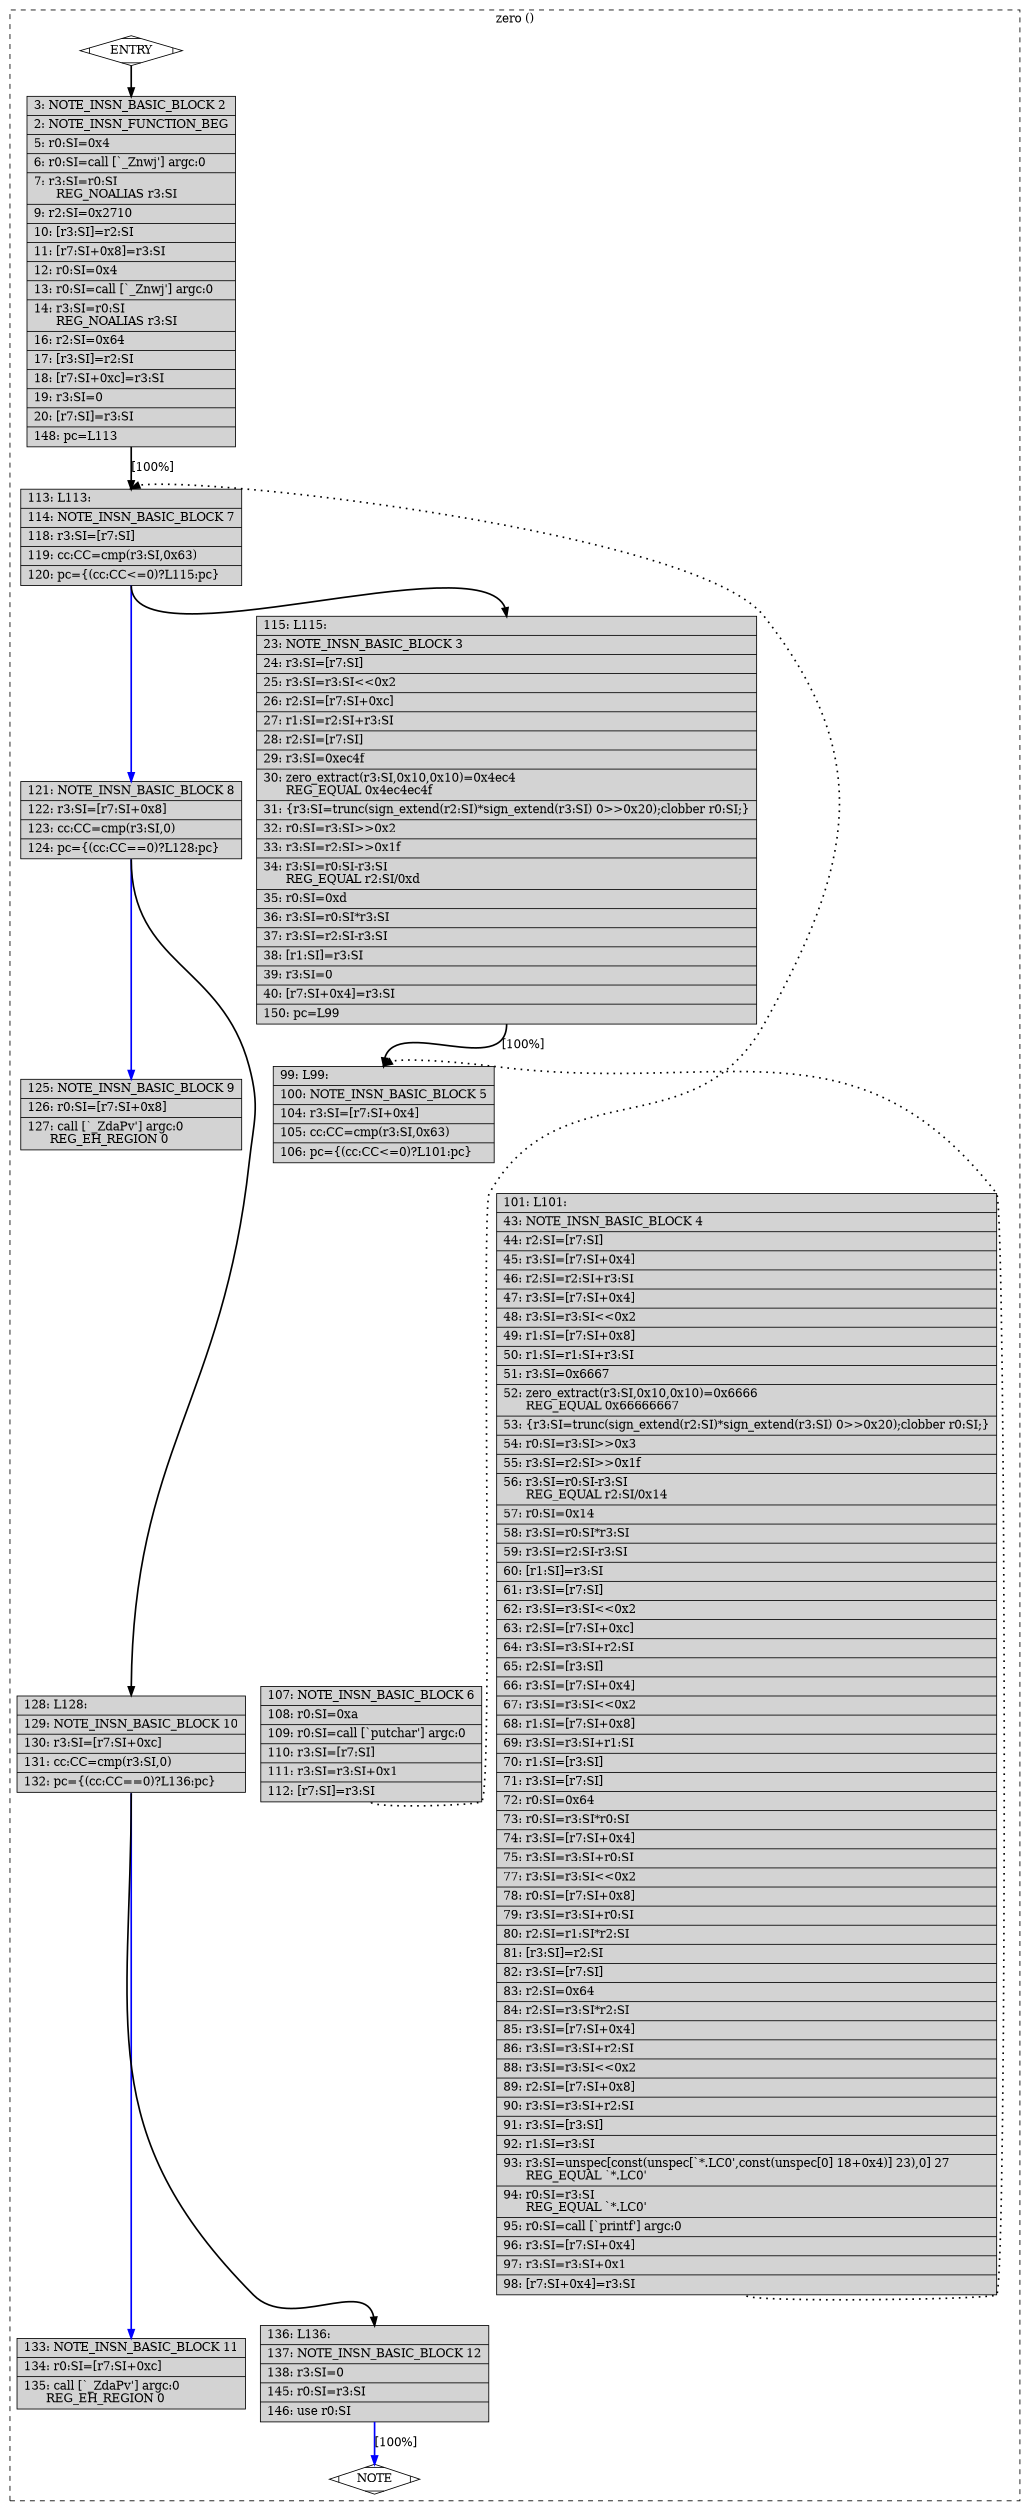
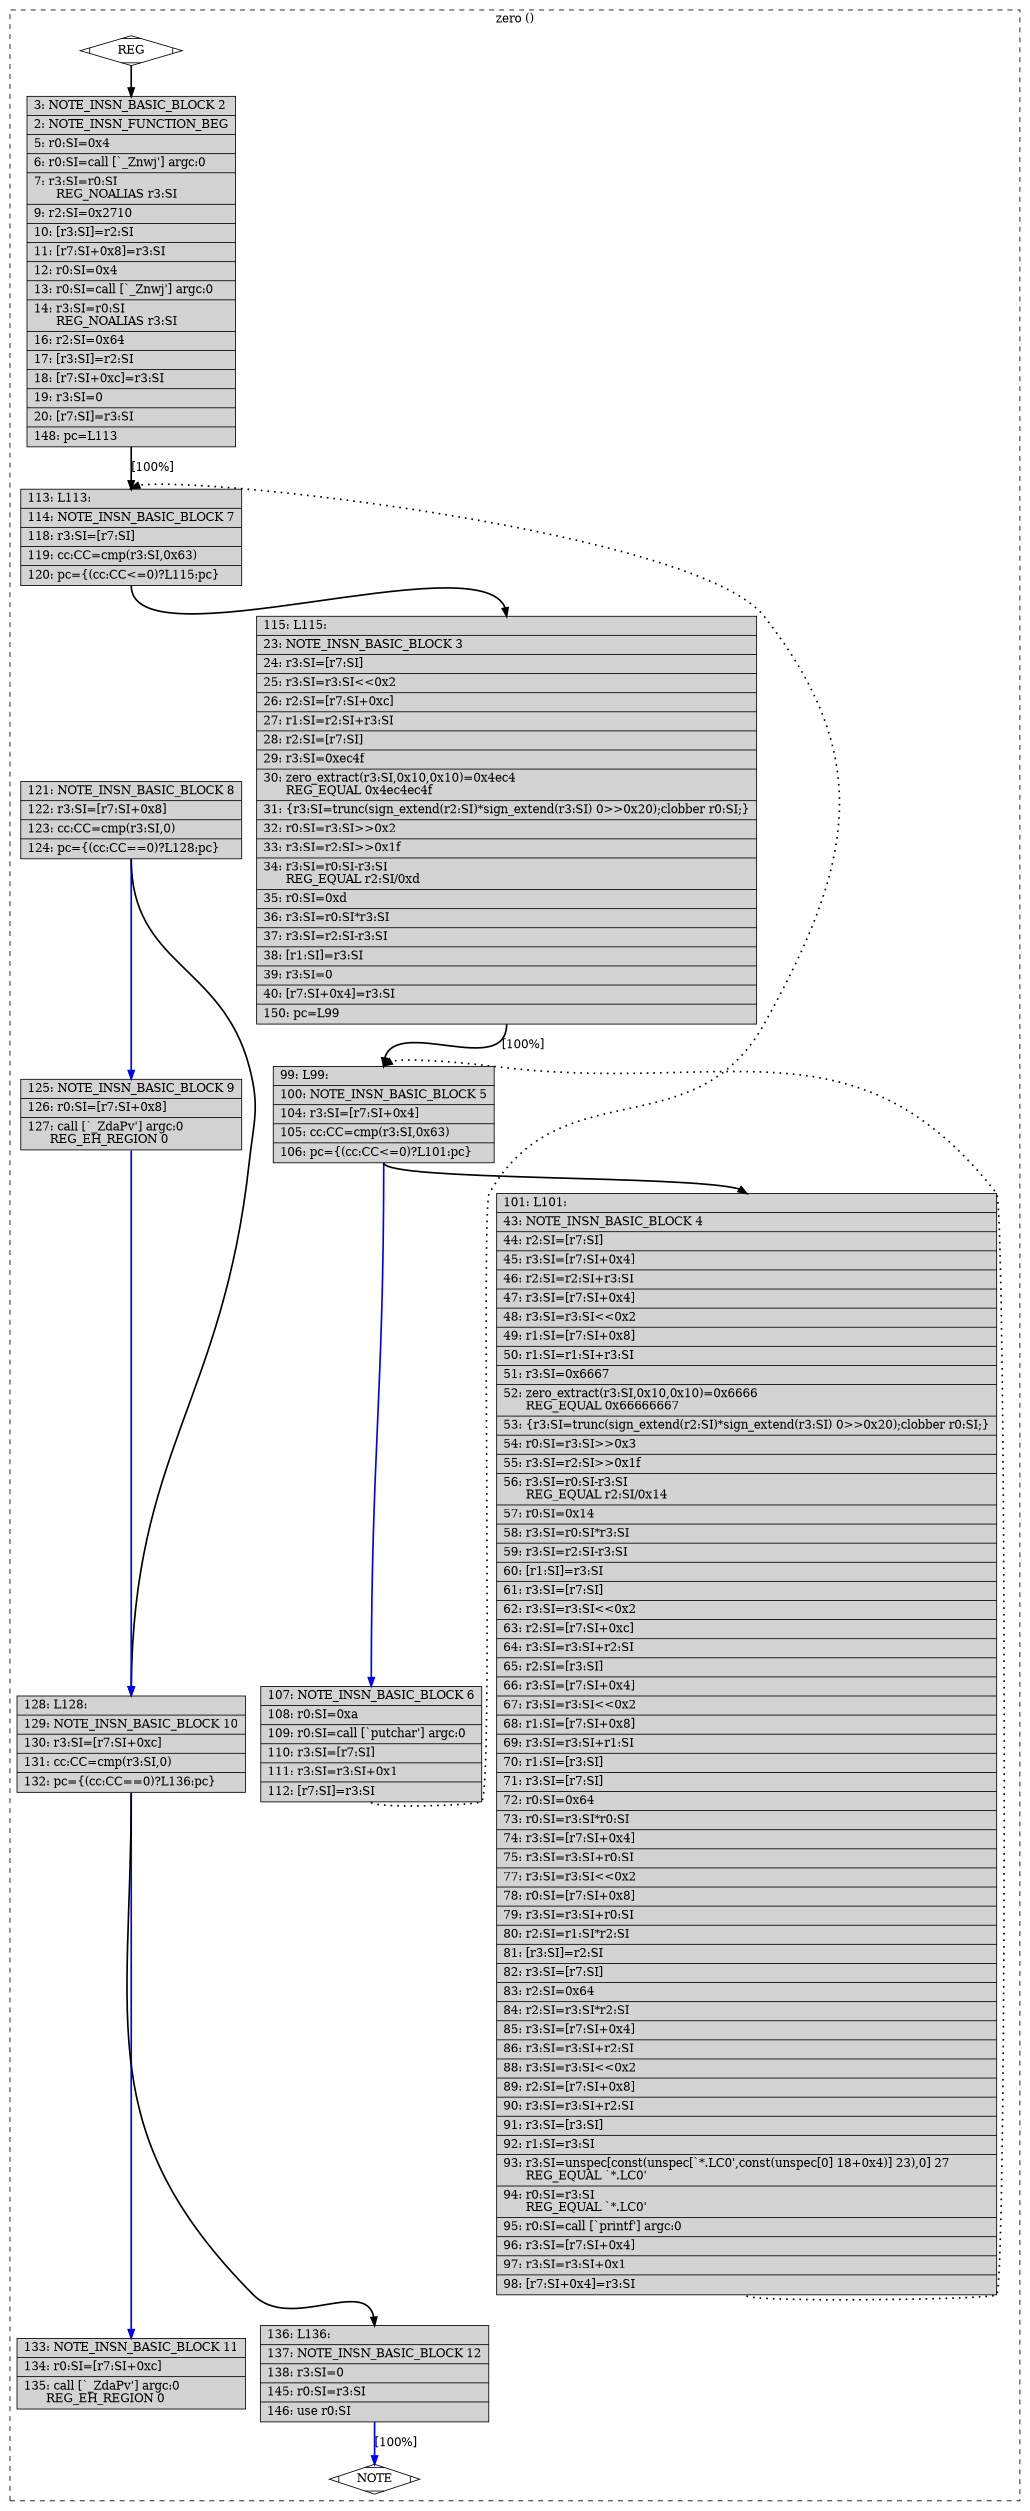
  digraph {
    node [fillcolor=lightgrey shape=record style=filled]
    edge [color=black constraint=true headport=n style="solid,bold" tailport=s weight=10]
-   n1 [fillcolor=white label=ENTRY shape=Mdiamond]
+   n1 [fillcolor=white label=REG shape=Mdiamond]
    n2 [label="{\ \ \ \ 3:\ NOTE_INSN_BASIC_BLOCK\ 2\l|\ \ \ \ 2:\ NOTE_INSN_FUNCTION_BEG\l|\ \ \ \ 5:\ r0:SI=0x4\l|\ \ \ \ 6:\ r0:SI=call\ [`_Znwj']\ argc:0\l|\ \ \ \ 7:\ r3:SI=r0:SI\l\ \ \ \ \ \ REG_NOALIAS\ r3:SI\l|\ \ \ \ 9:\ r2:SI=0x2710\l|\ \ \ 10:\ [r3:SI]=r2:SI\l|\ \ \ 11:\ [r7:SI+0x8]=r3:SI\l|\ \ \ 12:\ r0:SI=0x4\l|\ \ \ 13:\ r0:SI=call\ [`_Znwj']\ argc:0\l|\ \ \ 14:\ r3:SI=r0:SI\l\ \ \ \ \ \ REG_NOALIAS\ r3:SI\l|\ \ \ 16:\ r2:SI=0x64\l|\ \ \ 17:\ [r3:SI]=r2:SI\l|\ \ \ 18:\ [r7:SI+0xc]=r3:SI\l|\ \ \ 19:\ r3:SI=0\l|\ \ \ 20:\ [r7:SI]=r3:SI\l|\ \ 148:\ pc=L113\l}"]
    n3 [fillcolor=white label=NOTE shape=Mdiamond]
    n4 [label="{\ \ 113:\ L113:\l|\ \ 114:\ NOTE_INSN_BASIC_BLOCK\ 7\l|\ \ 118:\ r3:SI=[r7:SI]\l|\ \ 119:\ cc:CC=cmp(r3:SI,0x63)\l|\ \ 120:\ pc=\{(cc:CC\<=0)?L115:pc\}\l}"]
    n5 [label="{\ \ 121:\ NOTE_INSN_BASIC_BLOCK\ 8\l|\ \ 122:\ r3:SI=[r7:SI+0x8]\l|\ \ 123:\ cc:CC=cmp(r3:SI,0)\l|\ \ 124:\ pc=\{(cc:CC==0)?L128:pc\}\l}"]
    n6 [label="{\ \ 115:\ L115:\l|\ \ \ 23:\ NOTE_INSN_BASIC_BLOCK\ 3\l|\ \ \ 24:\ r3:SI=[r7:SI]\l|\ \ \ 25:\ r3:SI=r3:SI\<\<0x2\l|\ \ \ 26:\ r2:SI=[r7:SI+0xc]\l|\ \ \ 27:\ r1:SI=r2:SI+r3:SI\l|\ \ \ 28:\ r2:SI=[r7:SI]\l|\ \ \ 29:\ r3:SI=0xec4f\l|\ \ \ 30:\ zero_extract(r3:SI,0x10,0x10)=0x4ec4\l\ \ \ \ \ \ REG_EQUAL\ 0x4ec4ec4f\l|\ \ \ 31:\ \{r3:SI=trunc(sign_extend(r2:SI)*sign_extend(r3:SI)\ 0\>\>0x20);clobber\ r0:SI;\}\l|\ \ \ 32:\ r0:SI=r3:SI\>\>0x2\l|\ \ \ 33:\ r3:SI=r2:SI\>\>0x1f\l|\ \ \ 34:\ r3:SI=r0:SI-r3:SI\l\ \ \ \ \ \ REG_EQUAL\ r2:SI/0xd\l|\ \ \ 35:\ r0:SI=0xd\l|\ \ \ 36:\ r3:SI=r0:SI*r3:SI\l|\ \ \ 37:\ r3:SI=r2:SI-r3:SI\l|\ \ \ 38:\ [r1:SI]=r3:SI\l|\ \ \ 39:\ r3:SI=0\l|\ \ \ 40:\ [r7:SI+0x4]=r3:SI\l|\ \ 150:\ pc=L99\l}"]
    n7 [label="{\ \ 125:\ NOTE_INSN_BASIC_BLOCK\ 9\l|\ \ 126:\ r0:SI=[r7:SI+0x8]\l|\ \ 127:\ call\ [`_ZdaPv']\ argc:0\l\ \ \ \ \ \ REG_EH_REGION\ 0\l}"]
    n8 [label="{\ \ 128:\ L128:\l|\ \ 129:\ NOTE_INSN_BASIC_BLOCK\ 10\l|\ \ 130:\ r3:SI=[r7:SI+0xc]\l|\ \ 131:\ cc:CC=cmp(r3:SI,0)\l|\ \ 132:\ pc=\{(cc:CC==0)?L136:pc\}\l}"]
    n9 [label="{\ \ 133:\ NOTE_INSN_BASIC_BLOCK\ 11\l|\ \ 134:\ r0:SI=[r7:SI+0xc]\l|\ \ 135:\ call\ [`_ZdaPv']\ argc:0\l\ \ \ \ \ \ REG_EH_REGION\ 0\l}"]
    n10 [label="{\ \ 136:\ L136:\l|\ \ 137:\ NOTE_INSN_BASIC_BLOCK\ 12\l|\ \ 138:\ r3:SI=0\l|\ \ 145:\ r0:SI=r3:SI\l|\ \ 146:\ use\ r0:SI\l}"]
    n11 [label="{\ \ \ 99:\ L99:\l|\ \ 100:\ NOTE_INSN_BASIC_BLOCK\ 5\l|\ \ 104:\ r3:SI=[r7:SI+0x4]\l|\ \ 105:\ cc:CC=cmp(r3:SI,0x63)\l|\ \ 106:\ pc=\{(cc:CC\<=0)?L101:pc\}\l}"]
    n12 [label="{\ \ 107:\ NOTE_INSN_BASIC_BLOCK\ 6\l|\ \ 108:\ r0:SI=0xa\l|\ \ 109:\ r0:SI=call\ [`putchar']\ argc:0\l|\ \ 110:\ r3:SI=[r7:SI]\l|\ \ 111:\ r3:SI=r3:SI+0x1\l|\ \ 112:\ [r7:SI]=r3:SI\l}"]
    n13 [label="{\ \ 101:\ L101:\l|\ \ \ 43:\ NOTE_INSN_BASIC_BLOCK\ 4\l|\ \ \ 44:\ r2:SI=[r7:SI]\l|\ \ \ 45:\ r3:SI=[r7:SI+0x4]\l|\ \ \ 46:\ r2:SI=r2:SI+r3:SI\l|\ \ \ 47:\ r3:SI=[r7:SI+0x4]\l|\ \ \ 48:\ r3:SI=r3:SI\<\<0x2\l|\ \ \ 49:\ r1:SI=[r7:SI+0x8]\l|\ \ \ 50:\ r1:SI=r1:SI+r3:SI\l|\ \ \ 51:\ r3:SI=0x6667\l|\ \ \ 52:\ zero_extract(r3:SI,0x10,0x10)=0x6666\l\ \ \ \ \ \ REG_EQUAL\ 0x66666667\l|\ \ \ 53:\ \{r3:SI=trunc(sign_extend(r2:SI)*sign_extend(r3:SI)\ 0\>\>0x20);clobber\ r0:SI;\}\l|\ \ \ 54:\ r0:SI=r3:SI\>\>0x3\l|\ \ \ 55:\ r3:SI=r2:SI\>\>0x1f\l|\ \ \ 56:\ r3:SI=r0:SI-r3:SI\l\ \ \ \ \ \ REG_EQUAL\ r2:SI/0x14\l|\ \ \ 57:\ r0:SI=0x14\l|\ \ \ 58:\ r3:SI=r0:SI*r3:SI\l|\ \ \ 59:\ r3:SI=r2:SI-r3:SI\l|\ \ \ 60:\ [r1:SI]=r3:SI\l|\ \ \ 61:\ r3:SI=[r7:SI]\l|\ \ \ 62:\ r3:SI=r3:SI\<\<0x2\l|\ \ \ 63:\ r2:SI=[r7:SI+0xc]\l|\ \ \ 64:\ r3:SI=r3:SI+r2:SI\l|\ \ \ 65:\ r2:SI=[r3:SI]\l|\ \ \ 66:\ r3:SI=[r7:SI+0x4]\l|\ \ \ 67:\ r3:SI=r3:SI\<\<0x2\l|\ \ \ 68:\ r1:SI=[r7:SI+0x8]\l|\ \ \ 69:\ r3:SI=r3:SI+r1:SI\l|\ \ \ 70:\ r1:SI=[r3:SI]\l|\ \ \ 71:\ r3:SI=[r7:SI]\l|\ \ \ 72:\ r0:SI=0x64\l|\ \ \ 73:\ r0:SI=r3:SI*r0:SI\l|\ \ \ 74:\ r3:SI=[r7:SI+0x4]\l|\ \ \ 75:\ r3:SI=r3:SI+r0:SI\l|\ \ \ 77:\ r3:SI=r3:SI\<\<0x2\l|\ \ \ 78:\ r0:SI=[r7:SI+0x8]\l|\ \ \ 79:\ r3:SI=r3:SI+r0:SI\l|\ \ \ 80:\ r2:SI=r1:SI*r2:SI\l|\ \ \ 81:\ [r3:SI]=r2:SI\l|\ \ \ 82:\ r3:SI=[r7:SI]\l|\ \ \ 83:\ r2:SI=0x64\l|\ \ \ 84:\ r2:SI=r3:SI*r2:SI\l|\ \ \ 85:\ r3:SI=[r7:SI+0x4]\l|\ \ \ 86:\ r3:SI=r3:SI+r2:SI\l|\ \ \ 88:\ r3:SI=r3:SI\<\<0x2\l|\ \ \ 89:\ r2:SI=[r7:SI+0x8]\l|\ \ \ 90:\ r3:SI=r3:SI+r2:SI\l|\ \ \ 91:\ r3:SI=[r3:SI]\l|\ \ \ 92:\ r1:SI=r3:SI\l|\ \ \ 93:\ r3:SI=unspec[const(unspec[`*.LC0',const(unspec[0]\ 18+0x4)]\ 23),0]\ 27\l\ \ \ \ \ \ REG_EQUAL\ `*.LC0'\l|\ \ \ 94:\ r0:SI=r3:SI\l\ \ \ \ \ \ REG_EQUAL\ `*.LC0'\l|\ \ \ 95:\ r0:SI=call\ [`printf']\ argc:0\l|\ \ \ 96:\ r3:SI=[r7:SI+0x4]\l|\ \ \ 97:\ r3:SI=r3:SI+0x1\l|\ \ \ 98:\ [r7:SI+0x4]=r3:SI\l}"]
    subgraph cluster_1 {
      color=black
      label="zero ()"
      style=dashed
      n1
      n2
      n3
      n4
      n5
      n6
      n7
      n8
      n9
      n10
      n11
      n12
      n13
    }
    n1 -> n2 [weight=100]
    n1 -> n3 [style=invis color="" weight=""]
    n2 -> n4 [label="[100%]"]
-   n4 -> n5 [color=blue weight=100]
    n4 -> n6
    n5 -> n7 [color=blue weight=100]
    n5 -> n8
    n6 -> n11 [label="[100%]"]
+   n7 -> n8 [color=blue weight=100]
    n8 -> n9 [color=blue weight=100]
    n8 -> n10
    n10 -> n3 [color=blue label="[100%]" weight=100]
+   n11 -> n12 [color=blue weight=100]
+   n11 -> n13
    n12 -> n4 [constraint=false style="dotted,bold"]
    n13 -> n11 [constraint=false style="dotted,bold"]
  }
